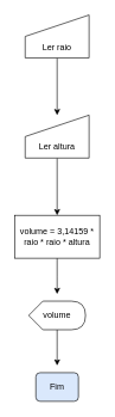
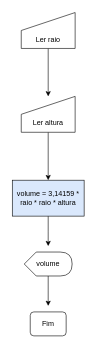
  <mxCell id="0" />
  <mxCell id="1" parent="0" />
  <mxCell id="2" value="" style="edgeStyle=orthogonalEdgeStyle;rounded=0;orthogonalLoop=1;jettySize=auto;html=1;" edge="1" parent="1" source="3" target="5"><mxGeometry relative="1" as="geometry" /></mxCell>
  <mxCell id="3" value="&lt;div&gt;&lt;br&gt;&lt;/div&gt;&lt;div&gt;&lt;br&gt;&lt;/div&gt;Ler raio" style="shape=manualInput;whiteSpace=wrap;html=1;" vertex="1" parent="1"><mxGeometry x="35" y="20" width="90" height="60" as="geometry" /></mxCell>
  <mxCell id="4" value="" style="edgeStyle=orthogonalEdgeStyle;rounded=0;orthogonalLoop=1;jettySize=auto;html=1;" edge="1" parent="1" source="5" target="7"><mxGeometry relative="1" as="geometry" /></mxCell>
  <mxCell id="5" value="&lt;div&gt;&lt;br&gt;&lt;/div&gt;&lt;div&gt;&lt;br&gt;&lt;/div&gt;Ler altura" style="shape=manualInput;whiteSpace=wrap;html=1;" vertex="1" parent="1"><mxGeometry x="35" y="160" width="90" height="60" as="geometry" /></mxCell>
  <mxCell id="6" style="edgeStyle=orthogonalEdgeStyle;rounded=0;orthogonalLoop=1;jettySize=auto;html=1;exitX=0.5;exitY=1;exitDx=0;exitDy=0;" edge="1" parent="1" source="7"><mxGeometry relative="1" as="geometry"><mxPoint x="80" y="410" as="targetPoint" /></mxGeometry></mxCell>
- <mxCell id="7" value="volume =&amp;nbsp;3,14159 * raio * raio * altura" style="whiteSpace=wrap;html=1;" vertex="1" parent="1"><mxGeometry x="20" y="300" width="120" height="60" as="geometry" /></mxCell>
+ <mxCell id="7" value="volume =&amp;nbsp;3,14159 * raio * raio * altura" style="whiteSpace=wrap;html=1;fillColor=#dae8fc;" vertex="1" parent="1"><mxGeometry x="20" y="300" width="120" height="60" as="geometry" /></mxCell>
  <mxCell id="8" style="edgeStyle=orthogonalEdgeStyle;rounded=0;orthogonalLoop=1;jettySize=auto;html=1;exitX=0;exitY=0;exitDx=40;exitDy=40;exitPerimeter=0;" edge="1" parent="1" source="9"><mxGeometry relative="1" as="geometry"><mxPoint x="80" y="510" as="targetPoint" /></mxGeometry></mxCell>
  <mxCell id="9" value="volume" style="shape=display;whiteSpace=wrap;html=1;" vertex="1" parent="1"><mxGeometry x="40" y="420" width="80" height="40" as="geometry" /></mxCell>
- <mxCell id="10" value="Fim" style="rounded=1;whiteSpace=wrap;html=1;fontSize=12;glass=0;strokeWidth=1;shadow=0;fillColor=#dae8fc;" vertex="1" parent="1"><mxGeometry x="50" y="520" width="60" height="40" as="geometry" /></mxCell>
+ <mxCell id="10" value="Fim" style="rounded=1;whiteSpace=wrap;html=1;fontSize=12;glass=0;strokeWidth=1;shadow=0;" vertex="1" parent="1"><mxGeometry x="50" y="520" width="60" height="40" as="geometry" /></mxCell>
